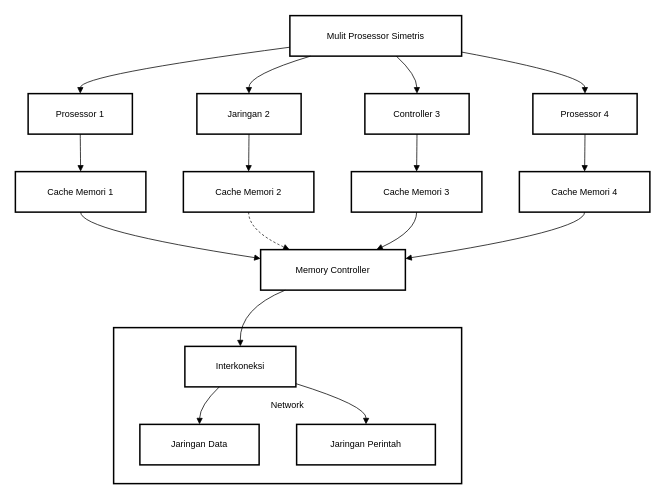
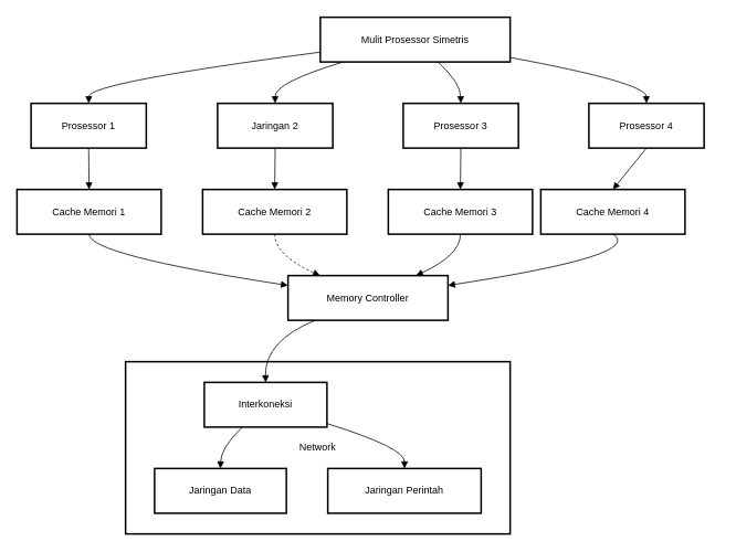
  <mxCell id="0" />
  <mxCell id="1" parent="0" />
  <mxCell id="2" value="Network" style="whiteSpace=wrap;strokeWidth=2;" vertex="1" parent="1"><mxGeometry x="151" y="436" width="464" height="208" as="geometry" /></mxCell>
  <mxCell id="3" value="Mulit Prosessor Simetris" style="whiteSpace=wrap;strokeWidth=2;" vertex="1" parent="1"><mxGeometry x="386" y="20" width="229" height="54" as="geometry" /></mxCell>
  <mxCell id="4" value="Prosessor 1" style="whiteSpace=wrap;strokeWidth=2;" vertex="1" parent="1"><mxGeometry x="37" y="124" width="139" height="54" as="geometry" /></mxCell>
  <mxCell id="5" value="Jaringan 2" style="whiteSpace=wrap;strokeWidth=2;" vertex="1" parent="1"><mxGeometry x="262" y="124" width="139" height="54" as="geometry" /></mxCell>
- <mxCell id="6" value="Controller 3" style="whiteSpace=wrap;strokeWidth=2;" vertex="1" parent="1"><mxGeometry x="486" y="124" width="139" height="54" as="geometry" /></mxCell>
+ <mxCell id="6" value="Prosessor 3" style="whiteSpace=wrap;strokeWidth=2;" vertex="1" parent="1"><mxGeometry x="486" y="124" width="139" height="54" as="geometry" /></mxCell>
  <mxCell id="7" value="Prosessor 4" style="whiteSpace=wrap;strokeWidth=2;" vertex="1" parent="1"><mxGeometry x="710" y="124" width="139" height="54" as="geometry" /></mxCell>
  <mxCell id="8" value="Cache Memori 1" style="whiteSpace=wrap;strokeWidth=2;" vertex="1" parent="1"><mxGeometry x="20" y="228" width="174" height="54" as="geometry" /></mxCell>
  <mxCell id="9" value="Cache Memori 2" style="whiteSpace=wrap;strokeWidth=2;" vertex="1" parent="1"><mxGeometry x="244" y="228" width="174" height="54" as="geometry" /></mxCell>
  <mxCell id="10" value="Cache Memori 3" style="whiteSpace=wrap;strokeWidth=2;" vertex="1" parent="1"><mxGeometry x="468" y="228" width="174" height="54" as="geometry" /></mxCell>
- <mxCell id="11" value="Cache Memori 4" style="whiteSpace=wrap;strokeWidth=2;" vertex="1" parent="1"><mxGeometry x="692" y="228" width="174" height="54" as="geometry" /></mxCell>
+ <mxCell id="11" value="Cache Memori 4" style="whiteSpace=wrap;strokeWidth=2;" vertex="1" parent="1"><mxGeometry x="652" y="228" width="174" height="54" as="geometry" /></mxCell>
  <mxCell id="12" value="Memory Controller" style="whiteSpace=wrap;strokeWidth=2;" vertex="1" parent="1"><mxGeometry x="347" y="332" width="193" height="54" as="geometry" /></mxCell>
  <mxCell id="13" value="Interkoneksi" style="whiteSpace=wrap;strokeWidth=2;" vertex="1" parent="1"><mxGeometry x="246" y="461" width="148" height="54" as="geometry" /></mxCell>
  <mxCell id="14" value="Jaringan Data" style="whiteSpace=wrap;strokeWidth=2;" vertex="1" parent="1"><mxGeometry x="186" y="565" width="159" height="54" as="geometry" /></mxCell>
  <mxCell id="15" value="Jaringan Perintah" style="whiteSpace=wrap;strokeWidth=2;" vertex="1" parent="1"><mxGeometry x="395" y="565" width="185" height="54" as="geometry" /></mxCell>
  <mxCell id="16" value="" style="curved=1;startArrow=none;endArrow=block;exitX=0;exitY=0.78;entryX=0.5;entryY=0;" edge="1" parent="1" source="3" target="4"><mxGeometry relative="1" as="geometry"><Array as="points"><mxPoint x="107" y="99" /></Array></mxGeometry></mxCell>
  <mxCell id="17" value="" style="curved=1;startArrow=none;endArrow=block;exitX=0.12;exitY=1;entryX=0.5;entryY=0;" edge="1" parent="1" source="3" target="5"><mxGeometry relative="1" as="geometry"><Array as="points"><mxPoint x="331" y="99" /></Array></mxGeometry></mxCell>
  <mxCell id="18" value="" style="curved=1;startArrow=none;endArrow=block;exitX=0.62;exitY=1;entryX=0.5;entryY=0;" edge="1" parent="1" source="3" target="6"><mxGeometry relative="1" as="geometry"><Array as="points"><mxPoint x="555" y="99" /></Array></mxGeometry></mxCell>
  <mxCell id="19" value="" style="curved=1;startArrow=none;endArrow=block;exitX=1;exitY=0.9;entryX=0.5;entryY=0;" edge="1" parent="1" source="3" target="7"><mxGeometry relative="1" as="geometry"><Array as="points"><mxPoint x="779" y="99" /></Array></mxGeometry></mxCell>
  <mxCell id="20" value="" style="curved=1;startArrow=none;endArrow=block;exitX=0.5;exitY=1;entryX=0.5;entryY=0;" edge="1" parent="1" source="4" target="8"><mxGeometry relative="1" as="geometry"><Array as="points" /></mxGeometry></mxCell>
  <mxCell id="21" value="" style="curved=1;startArrow=none;endArrow=block;exitX=0.5;exitY=1;entryX=0.5;entryY=0;" edge="1" parent="1" source="5" target="9"><mxGeometry relative="1" as="geometry"><Array as="points" /></mxGeometry></mxCell>
  <mxCell id="22" value="" style="curved=1;startArrow=none;endArrow=block;exitX=0.5;exitY=1;entryX=0.5;entryY=0;" edge="1" parent="1" source="6" target="10"><mxGeometry relative="1" as="geometry"><Array as="points" /></mxGeometry></mxCell>
  <mxCell id="23" value="" style="curved=1;startArrow=none;endArrow=block;exitX=0.5;exitY=1;entryX=0.5;entryY=0;" edge="1" parent="1" source="7" target="11"><mxGeometry relative="1" as="geometry"><Array as="points" /></mxGeometry></mxCell>
  <mxCell id="24" value="" style="curved=1;startArrow=none;endArrow=block;exitX=0.5;exitY=1;entryX=0;entryY=0.22;" edge="1" parent="1" source="8" target="12"><mxGeometry relative="1" as="geometry"><Array as="points"><mxPoint x="107" y="307" /></Array></mxGeometry></mxCell>
  <mxCell id="25" value="" style="curved=1;startArrow=none;endArrow=block;exitX=0.5;exitY=1;entryX=0.2;entryY=0;dashed=1;" edge="1" parent="1" source="9" target="12"><mxGeometry relative="1" as="geometry"><Array as="points"><mxPoint x="331" y="307" /></Array></mxGeometry></mxCell>
  <mxCell id="26" value="" style="curved=1;startArrow=none;endArrow=block;exitX=0.5;exitY=1;entryX=0.8;entryY=0;" edge="1" parent="1" source="10" target="12"><mxGeometry relative="1" as="geometry"><Array as="points"><mxPoint x="555" y="307" /></Array></mxGeometry></mxCell>
  <mxCell id="27" value="" style="curved=1;startArrow=none;endArrow=block;exitX=0.5;exitY=1;entryX=1;entryY=0.22;" edge="1" parent="1" source="11" target="12"><mxGeometry relative="1" as="geometry"><Array as="points"><mxPoint x="779" y="307" /></Array></mxGeometry></mxCell>
  <mxCell id="28" value="" style="curved=1;startArrow=none;endArrow=block;exitX=0.31;exitY=1;entryX=0.5;entryY=0;" edge="1" parent="1" source="13" target="14"><mxGeometry relative="1" as="geometry"><Array as="points"><mxPoint x="266" y="540" /></Array></mxGeometry></mxCell>
  <mxCell id="29" value="" style="curved=1;startArrow=none;endArrow=block;exitX=1;exitY=0.92;entryX=0.5;entryY=0;" edge="1" parent="1" source="13" target="15"><mxGeometry relative="1" as="geometry"><Array as="points"><mxPoint x="488" y="540" /></Array></mxGeometry></mxCell>
  <mxCell id="30" value="" style="curved=1;startArrow=none;endArrow=block;exitX=0.17;exitY=1;entryX=0.5;entryY=0;" edge="1" parent="1" source="12" target="13"><mxGeometry relative="1" as="geometry"><Array as="points"><mxPoint x="319" y="411" /></Array></mxGeometry></mxCell>
